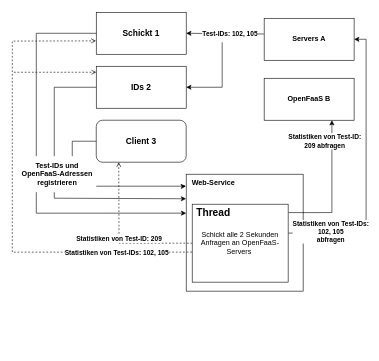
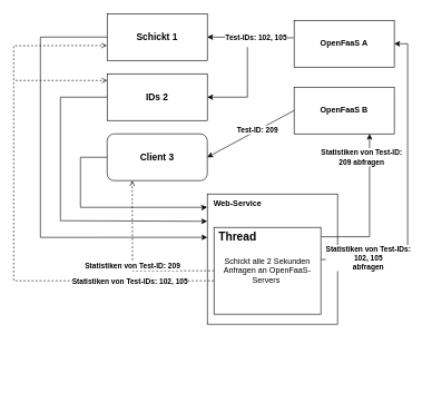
  <mxCell id="0" />
  <mxCell id="1" parent="0" />
  <mxCell id="2" value="Schickt 1" style="rounded=0;whiteSpace=wrap;html=1;fontStyle=1;fontSize=14;fillColor=none;" parent="1" vertex="1"><mxGeometry x="160" y="20" width="150" height="70" as="geometry" /></mxCell>
  <mxCell id="3" value="" style="whiteSpace=wrap;html=1;aspect=fixed;fillColor=none;" parent="1" vertex="1"><mxGeometry x="310" y="290" width="195" height="195" as="geometry" /></mxCell>
  <mxCell id="4" value="Schickt alle 2 Sekunden Anfragen an OpenFaaS-Servers&amp;nbsp;" style="rounded=0;whiteSpace=wrap;html=1;fillColor=none;" parent="1" vertex="1"><mxGeometry x="320" y="340" width="160" height="130" as="geometry" /></mxCell>
  <mxCell id="5" value="OpenFaaS B" style="rounded=0;whiteSpace=wrap;html=1;fillColor=none;fontStyle=1" parent="1" vertex="1"><mxGeometry x="440" y="130" width="150" height="70" as="geometry" /></mxCell>
  <mxCell id="6" value="IDs 2" style="rounded=0;whiteSpace=wrap;html=1;fontStyle=1;fontSize=14;fillColor=none;" parent="1" vertex="1"><mxGeometry x="160" y="110" width="150" height="70" as="geometry" /></mxCell>
  <mxCell id="7" style="edgeStyle=orthogonalEdgeStyle;rounded=0;orthogonalLoop=1;jettySize=auto;html=1;exitX=0;exitY=0.5;exitDx=0;exitDy=0;entryX=-0.002;entryY=0.102;entryDx=0;entryDy=0;entryPerimeter=0;" parent="1" source="29" target="3" edge="1"><mxGeometry relative="1" as="geometry"><mxPoint x="308" y="310" as="targetPoint" /><Array as="points"><mxPoint x="120" y="235" /><mxPoint x="120" y="310" /><mxPoint x="308" y="310" /></Array></mxGeometry></mxCell>
  <mxCell id="8" value="" style="endArrow=classic;html=1;rounded=0;exitX=-0.004;exitY=0.374;exitDx=0;exitDy=0;entryX=1;entryY=0.5;entryDx=0;entryDy=0;fontStyle=1;exitPerimeter=0;" parent="1" source="13" target="2" edge="1"><mxGeometry width="50" height="50" relative="1" as="geometry"><mxPoint x="540" y="270" as="sourcePoint" /><mxPoint x="590" y="220" as="targetPoint" /></mxGeometry></mxCell>
  <mxCell id="9" value="Test-IDs: 102, 105" style="edgeLabel;html=1;align=center;verticalAlign=middle;resizable=0;points=[];fontStyle=1" parent="8" vertex="1" connectable="0"><mxGeometry x="-0.125" relative="1" as="geometry"><mxPoint as="offset" /></mxGeometry></mxCell>
  <mxCell id="10" value="" style="endArrow=classic;html=1;rounded=0;entryX=1;entryY=0.5;entryDx=0;entryDy=0;startArrow=none;" parent="1" target="6" edge="1"><mxGeometry width="50" height="50" relative="1" as="geometry"><mxPoint x="370" y="70" as="sourcePoint" /><mxPoint x="590" y="220" as="targetPoint" /><Array as="points"><mxPoint x="370" y="145" /></Array></mxGeometry></mxCell>
- <mxCell id="13" value="&lt;b&gt;Servers A&lt;/b&gt;" style="rounded=0;whiteSpace=wrap;html=1;fillColor=none;" parent="1" vertex="1"><mxGeometry x="440" y="30" width="150" height="70" as="geometry" /></mxCell>
+ <mxCell id="11" value="" style="endArrow=classic;html=1;rounded=0;exitX=0;exitY=0.5;exitDx=0;exitDy=0;entryX=1;entryY=0.5;entryDx=0;entryDy=0;" parent="1" source="5" target="29" edge="1"><mxGeometry width="50" height="50" relative="1" as="geometry"><mxPoint x="540" y="270" as="sourcePoint" /><mxPoint x="590" y="220" as="targetPoint" /></mxGeometry></mxCell>
+ <mxCell id="12" value="Test-ID: 209" style="edgeLabel;html=1;align=center;verticalAlign=middle;resizable=0;points=[];fontStyle=1" parent="11" vertex="1" connectable="0"><mxGeometry x="-0.145" y="-1" relative="1" as="geometry"><mxPoint as="offset" /></mxGeometry></mxCell>
+ <mxCell id="13" value="&lt;b&gt;OpenFaaS A&lt;/b&gt;" style="rounded=0;whiteSpace=wrap;html=1;fillColor=none;" parent="1" vertex="1"><mxGeometry x="440" y="30" width="150" height="70" as="geometry" /></mxCell>
  <mxCell id="14" value="" style="endArrow=classic;html=1;rounded=0;exitX=0;exitY=0.5;exitDx=0;exitDy=0;entryX=0;entryY=0.333;entryDx=0;entryDy=0;entryPerimeter=0;" parent="1" source="2" target="3" edge="1"><mxGeometry width="50" height="50" relative="1" as="geometry"><mxPoint x="390" y="250" as="sourcePoint" /><mxPoint x="440" y="200" as="targetPoint" /><Array as="points"><mxPoint x="60" y="55" /><mxPoint x="60" y="355" /></Array></mxGeometry></mxCell>
  <mxCell id="15" value="" style="endArrow=classic;html=1;rounded=0;exitX=0;exitY=0.5;exitDx=0;exitDy=0;entryX=-0.001;entryY=0.21;entryDx=0;entryDy=0;entryPerimeter=0;" parent="1" source="6" target="3" edge="1"><mxGeometry width="50" height="50" relative="1" as="geometry"><mxPoint x="390" y="250" as="sourcePoint" /><mxPoint x="440" y="200" as="targetPoint" /><Array as="points"><mxPoint x="90" y="145" /><mxPoint x="90" y="330" /></Array></mxGeometry></mxCell>
- <mxCell id="16" value="&lt;b&gt;&lt;span&gt;Test-IDs und OpenFaaS-Adressen registrieren&lt;/span&gt;&lt;/b&gt;" style="rounded=0;whiteSpace=wrap;html=1;fillColor=default;strokeColor=none;" parent="1" vertex="1"><mxGeometry x="30" y="260" width="130" height="60" as="geometry" /></mxCell>
  <mxCell id="17" value="Web-Service" style="text;html=1;strokeColor=none;fillColor=none;align=center;verticalAlign=middle;whiteSpace=wrap;rounded=0;fontStyle=1" parent="1" vertex="1"><mxGeometry x="310" y="290" width="91" height="30" as="geometry" /></mxCell>
  <mxCell id="18" value="" style="endArrow=classic;html=1;rounded=0;exitX=1.004;exitY=0.108;exitDx=0;exitDy=0;exitPerimeter=0;" parent="1" source="4" edge="1"><mxGeometry width="50" height="50" relative="1" as="geometry"><mxPoint x="470" y="460" as="sourcePoint" /><mxPoint x="553" y="200" as="targetPoint" /><Array as="points"><mxPoint x="553" y="354" /></Array></mxGeometry></mxCell>
  <mxCell id="19" value="&lt;b&gt;Statistiken von Test-ID&lt;/b&gt;:&lt;br&gt;209 abfragen" style="edgeLabel;html=1;align=center;verticalAlign=middle;resizable=0;points=[];fontStyle=1" parent="18" vertex="1" connectable="0"><mxGeometry x="0.556" relative="1" as="geometry"><mxPoint x="-13" y="-16" as="offset" /></mxGeometry></mxCell>
  <mxCell id="20" value="" style="endArrow=classic;html=1;rounded=0;exitX=1.004;exitY=0.371;exitDx=0;exitDy=0;exitPerimeter=0;entryX=1;entryY=0.5;entryDx=0;entryDy=0;" parent="1" source="4" target="13" edge="1"><mxGeometry width="50" height="50" relative="1" as="geometry"><mxPoint x="470" y="530" as="sourcePoint" /><mxPoint x="740" y="438" as="targetPoint" /><Array as="points"><mxPoint x="610" y="388" /><mxPoint x="610" y="65" /></Array></mxGeometry></mxCell>
  <mxCell id="21" value="&lt;b&gt;Statistiken von Test-ID&lt;/b&gt;s: &lt;br&gt;102, 105&lt;br&gt;abfragen" style="edgeLabel;html=1;align=center;verticalAlign=middle;resizable=0;points=[];fontStyle=1" parent="20" vertex="1" connectable="0"><mxGeometry x="0.067" relative="1" as="geometry"><mxPoint x="-60" y="120" as="offset" /></mxGeometry></mxCell>
  <mxCell id="22" value="" style="endArrow=none;dashed=1;html=1;rounded=0;exitX=0.25;exitY=1;exitDx=0;exitDy=0;entryX=0;entryY=0.5;entryDx=0;entryDy=0;startArrow=open;startFill=0;" parent="1" source="29" target="4" edge="1"><mxGeometry width="50" height="50" relative="1" as="geometry"><mxPoint x="320" y="450" as="sourcePoint" /><mxPoint x="370" y="400" as="targetPoint" /><Array as="points"><mxPoint x="198" y="405" /></Array></mxGeometry></mxCell>
  <mxCell id="23" value="&lt;b&gt;Statistiken von Test-ID: 209&lt;/b&gt;" style="edgeLabel;html=1;align=center;verticalAlign=middle;resizable=0;points=[];" parent="22" vertex="1" connectable="0"><mxGeometry x="-0.005" relative="1" as="geometry"><mxPoint as="offset" /></mxGeometry></mxCell>
  <mxCell id="24" value="" style="endArrow=none;dashed=1;html=1;rounded=0;exitX=-0.003;exitY=0.681;exitDx=0;exitDy=0;entryX=0.01;entryY=0.615;entryDx=0;entryDy=0;startArrow=open;startFill=0;exitPerimeter=0;entryPerimeter=0;" parent="1" source="2" target="4" edge="1"><mxGeometry width="50" height="50" relative="1" as="geometry"><mxPoint x="197.5" y="300" as="sourcePoint" /><mxPoint x="320" y="485" as="targetPoint" /><Array as="points"><mxPoint x="20" y="68" /><mxPoint x="20" y="420" /></Array></mxGeometry></mxCell>
  <mxCell id="25" value="&lt;b&gt;Statistiken von Test-IDs&lt;/b&gt;&lt;b&gt;: 102, 105&lt;/b&gt;" style="edgeLabel;html=1;align=center;verticalAlign=middle;resizable=0;points=[];" parent="24" vertex="1" connectable="0"><mxGeometry x="0.678" y="-2" relative="1" as="geometry"><mxPoint as="offset" /></mxGeometry></mxCell>
  <mxCell id="26" value="" style="endArrow=none;dashed=1;html=1;rounded=0;strokeColor=none;startArrow=open;startFill=0;" parent="1" edge="1"><mxGeometry width="50" height="50" relative="1" as="geometry"><mxPoint x="100" y="580" as="sourcePoint" /><mxPoint x="150" y="530" as="targetPoint" /></mxGeometry></mxCell>
  <mxCell id="27" value="" style="endArrow=none;dashed=1;html=1;rounded=0;startArrow=open;startFill=0;" parent="1" edge="1"><mxGeometry width="50" height="50" relative="1" as="geometry"><mxPoint x="160" y="120" as="sourcePoint" /><mxPoint x="20" y="120" as="targetPoint" /></mxGeometry></mxCell>
  <mxCell id="28" value="Thread" style="text;html=1;strokeColor=none;fillColor=none;align=center;verticalAlign=middle;whiteSpace=wrap;rounded=0;fontStyle=1;fontSize=17;" parent="1" vertex="1"><mxGeometry x="310" y="340" width="91" height="30" as="geometry" /></mxCell>
  <mxCell id="29" value="Client 3" style="whiteSpace=wrap;html=1;fontStyle=1;fontSize=14;fillColor=none;rounded=1;" parent="1" vertex="1"><mxGeometry x="160" y="200" width="150" height="70" as="geometry" /></mxCell>
